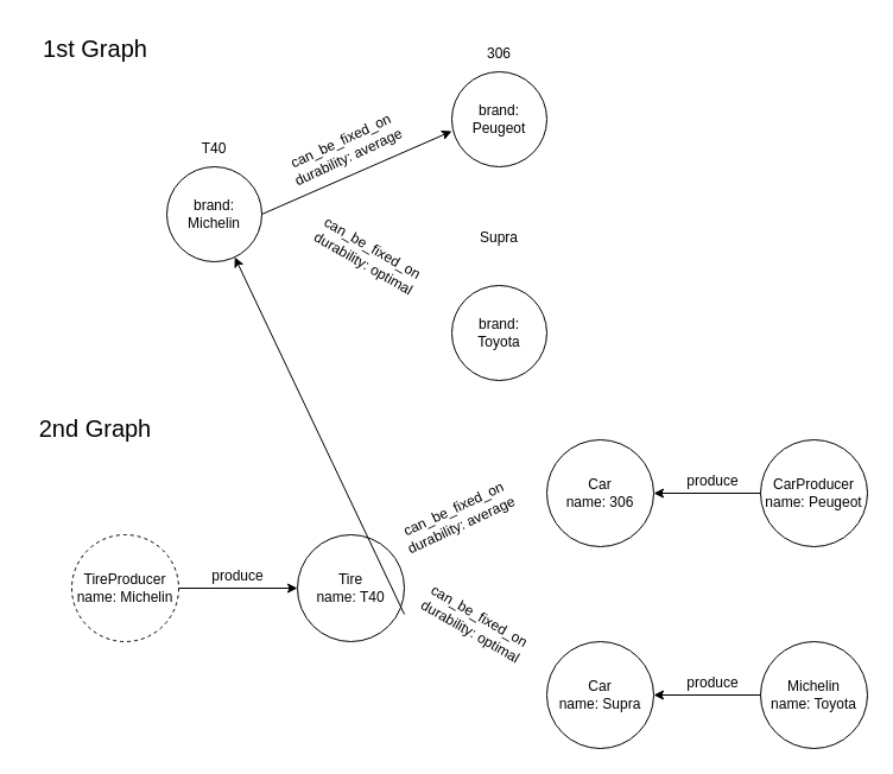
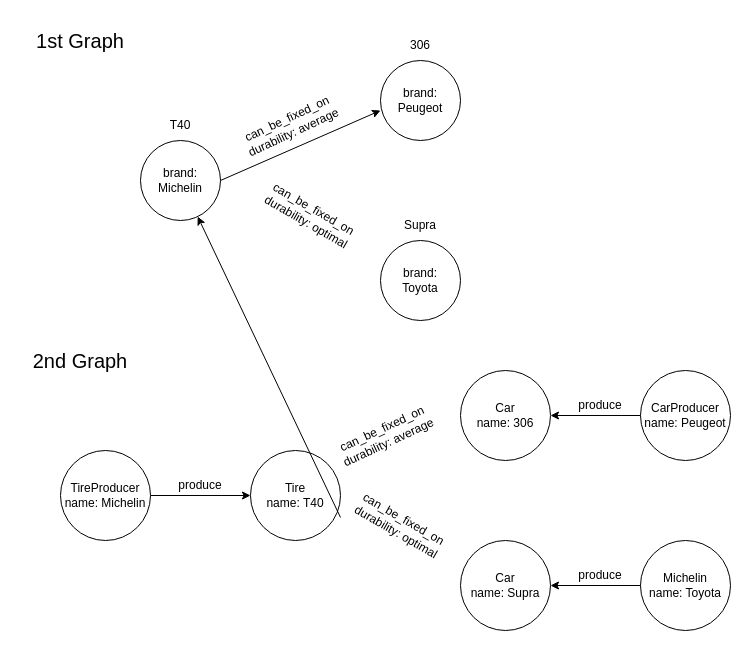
  <mxCell id="0" />
  <mxCell id="1" parent="0" />
  <mxCell id="2" value="brand:&lt;br&gt;Michelin" style="ellipse;whiteSpace=wrap;html=1;aspect=fixed;" vertex="1" parent="1"><mxGeometry x="140" y="140" width="80" height="80" as="geometry" /></mxCell>
  <mxCell id="3" value="T40" style="text;html=1;strokeColor=none;fillColor=none;align=center;verticalAlign=middle;whiteSpace=wrap;rounded=0;" vertex="1" parent="1"><mxGeometry x="150" y="110" width="60" height="30" as="geometry" /></mxCell>
  <mxCell id="4" value="brand:&lt;br&gt;Peugeot" style="ellipse;whiteSpace=wrap;html=1;aspect=fixed;" vertex="1" parent="1"><mxGeometry x="380" y="60" width="80" height="80" as="geometry" /></mxCell>
  <mxCell id="5" value="can_be_fixed_on&lt;br&gt;durability: average" style="text;html=1;strokeColor=none;fillColor=none;align=center;verticalAlign=middle;whiteSpace=wrap;rounded=0;rotation=-25;" vertex="1" parent="1"><mxGeometry x="230" y="110" width="120" height="30" as="geometry" /></mxCell>
  <mxCell id="6" value="306" style="text;html=1;strokeColor=none;fillColor=none;align=center;verticalAlign=middle;whiteSpace=wrap;rounded=0;" vertex="1" parent="1"><mxGeometry x="390" y="30" width="60" height="30" as="geometry" /></mxCell>
  <mxCell id="7" value="can_be_fixed_on&lt;br&gt;durability: optimal" style="text;html=1;strokeColor=none;fillColor=none;align=center;verticalAlign=middle;whiteSpace=wrap;rounded=0;rotation=30;" vertex="1" parent="1"><mxGeometry x="250" y="200" width="120" height="30" as="geometry" /></mxCell>
  <mxCell id="8" value="brand:&lt;br&gt;Toyota" style="ellipse;whiteSpace=wrap;html=1;aspect=fixed;" vertex="1" parent="1"><mxGeometry x="380" y="240" width="80" height="80" as="geometry" /></mxCell>
- <mxCell id="9" value="Supra" style="text;html=1;strokeColor=none;fillColor=none;align=center;verticalAlign=middle;whiteSpace=wrap;rounded=0;" vertex="1" parent="1"><mxGeometry x="390" y="185" width="60" height="30" as="geometry" /></mxCell>
+ <mxCell id="9" value="Supra" style="text;html=1;strokeColor=none;fillColor=none;align=center;verticalAlign=middle;whiteSpace=wrap;rounded=0;" vertex="1" parent="1"><mxGeometry x="390" y="210" width="60" height="30" as="geometry" /></mxCell>
  <mxCell id="10" value="" style="endArrow=classic;html=1;rounded=0;exitX=1;exitY=0.5;exitDx=0;exitDy=0;" edge="1" parent="1" source="2"><mxGeometry width="50" height="50" relative="1" as="geometry"><mxPoint x="260" y="210" as="sourcePoint" /><mxPoint x="380" y="110" as="targetPoint" /></mxGeometry></mxCell>
  <mxCell id="11" value="1st Graph" style="text;html=1;strokeColor=none;fillColor=none;align=center;verticalAlign=middle;whiteSpace=wrap;rounded=0;fontSize=20;" vertex="1" parent="1"><mxGeometry width="120" height="40" as="geometry" x="20" y="20" /></mxCell>
  <mxCell id="12" value="2nd Graph" style="text;html=1;strokeColor=none;fillColor=none;align=center;verticalAlign=middle;whiteSpace=wrap;rounded=0;fontSize=20;" vertex="1" parent="1"><mxGeometry x="30" y="340" width="100" height="40" as="geometry" /></mxCell>
- <mxCell id="13" value="TireProducer&lt;br&gt;name: Michelin" style="ellipse;whiteSpace=wrap;html=1;aspect=fixed;dashed=1;" vertex="1" parent="1"><mxGeometry x="60" y="450" width="90" height="90" as="geometry" /></mxCell>
+ <mxCell id="13" value="TireProducer&lt;br&gt;name: Michelin" style="ellipse;whiteSpace=wrap;html=1;aspect=fixed;" vertex="1" parent="1"><mxGeometry x="60" y="450" width="90" height="90" as="geometry" /></mxCell>
  <mxCell id="14" value="produce" style="text;html=1;strokeColor=none;fillColor=none;align=center;verticalAlign=middle;whiteSpace=wrap;rounded=0;" vertex="1" parent="1"><mxGeometry x="170" y="470" width="60" height="30" as="geometry" /></mxCell>
  <mxCell id="15" value="Tire&lt;br&gt;name: T40" style="ellipse;whiteSpace=wrap;html=1;aspect=fixed;" vertex="1" parent="1"><mxGeometry x="250" y="450" width="90" height="90" as="geometry" /></mxCell>
  <mxCell id="16" value="" style="endArrow=classic;html=1;rounded=0;entryX=0;entryY=0.5;entryDx=0;entryDy=0;exitX=1;exitY=0.5;exitDx=0;exitDy=0;" edge="1" parent="1" source="13" target="15"><mxGeometry width="50" height="50" relative="1" as="geometry"><mxPoint x="200" y="530" as="sourcePoint" /><mxPoint x="250" y="480" as="targetPoint" /></mxGeometry></mxCell>
  <mxCell id="17" value="Car&lt;br&gt;name: 306" style="ellipse;whiteSpace=wrap;html=1;aspect=fixed;" vertex="1" parent="1"><mxGeometry x="460" y="370" width="90" height="90" as="geometry" /></mxCell>
  <mxCell id="18" value="Car&lt;br&gt;name: Supra" style="ellipse;whiteSpace=wrap;html=1;aspect=fixed;" vertex="1" parent="1"><mxGeometry x="460" y="540" width="90" height="90" as="geometry" /></mxCell>
  <mxCell id="19" value="CarProducer&lt;br&gt;name: Peugeot" style="ellipse;whiteSpace=wrap;html=1;aspect=fixed;" vertex="1" parent="1"><mxGeometry x="640" y="370" width="90" height="90" as="geometry" /></mxCell>
  <mxCell id="20" value="Michelin&lt;br&gt;name: Toyota" style="ellipse;whiteSpace=wrap;html=1;aspect=fixed;" vertex="1" parent="1"><mxGeometry x="640" y="540" width="90" height="90" as="geometry" /></mxCell>
  <mxCell id="21" value="can_be_fixed_on&lt;br&gt;durability: average" style="text;html=1;strokeColor=none;fillColor=none;align=center;verticalAlign=middle;whiteSpace=wrap;rounded=0;rotation=-25;" vertex="1" parent="1"><mxGeometry x="325" y="420" width="120" height="30" as="geometry" /></mxCell>
  <mxCell id="22" value="can_be_fixed_on&lt;br&gt;durability: optimal" style="text;html=1;strokeColor=none;fillColor=none;align=center;verticalAlign=middle;whiteSpace=wrap;rounded=0;rotation=30;" vertex="1" parent="1"><mxGeometry x="340" y="510" width="120" height="30" as="geometry" /></mxCell>
  <mxCell id="23" value="" style="endArrow=classic;html=1;rounded=0;exitX=1;exitY=0.744;exitDx=0;exitDy=0;exitPerimeter=0;" edge="1" parent="1" source="15" target="2"><mxGeometry width="50" height="50" relative="1" as="geometry"><mxPoint x="350" y="620" as="sourcePoint" /><mxPoint x="400" y="570" as="targetPoint" /></mxGeometry></mxCell>
  <mxCell id="24" value="" style="endArrow=classic;html=1;rounded=0;exitX=0;exitY=0.5;exitDx=0;exitDy=0;entryX=1;entryY=0.5;entryDx=0;entryDy=0;" edge="1" parent="1" source="19" target="17"><mxGeometry width="50" height="50" relative="1" as="geometry"><mxPoint x="570" y="430" as="sourcePoint" /><mxPoint x="620" y="380" as="targetPoint" /></mxGeometry></mxCell>
  <mxCell id="25" value="" style="endArrow=classic;html=1;rounded=0;exitX=0;exitY=0.5;exitDx=0;exitDy=0;entryX=1;entryY=0.5;entryDx=0;entryDy=0;" edge="1" parent="1" source="20" target="18"><mxGeometry width="50" height="50" relative="1" as="geometry"><mxPoint x="570" y="610" as="sourcePoint" /><mxPoint x="610" y="560" as="targetPoint" /></mxGeometry></mxCell>
  <mxCell id="26" value="produce" style="text;html=1;strokeColor=none;fillColor=none;align=center;verticalAlign=middle;whiteSpace=wrap;rounded=0;" vertex="1" parent="1"><mxGeometry x="570" y="390" width="60" height="30" as="geometry" /></mxCell>
  <mxCell id="27" value="produce" style="text;html=1;strokeColor=none;fillColor=none;align=center;verticalAlign=middle;whiteSpace=wrap;rounded=0;" vertex="1" parent="1"><mxGeometry x="570" y="560" width="60" height="30" as="geometry" /></mxCell>
